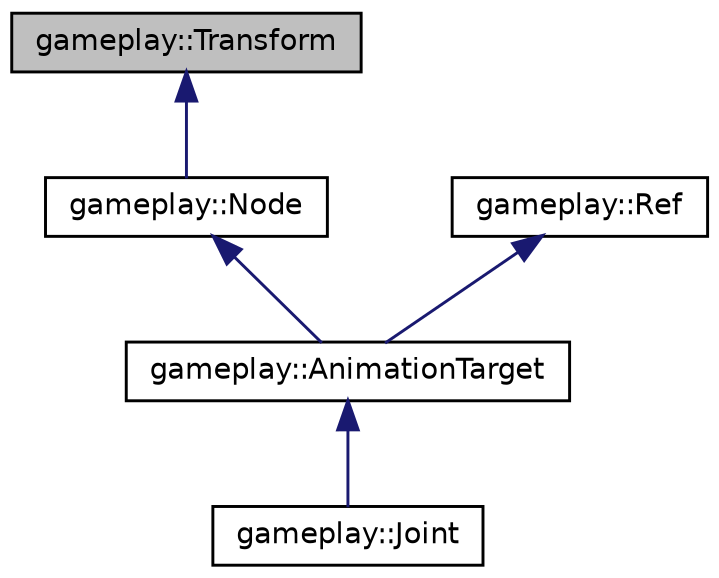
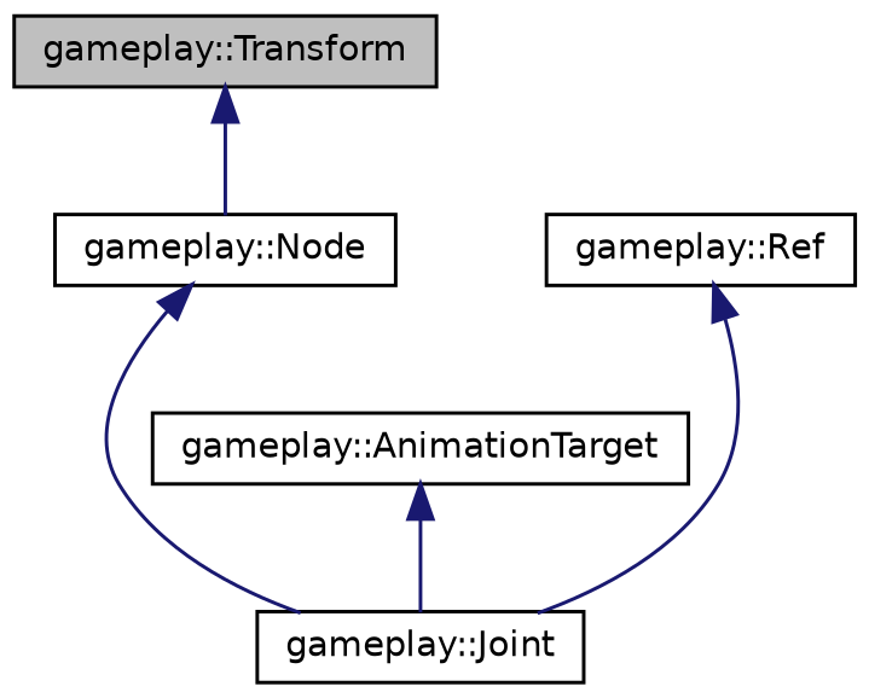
  digraph {
    node [color=black fillcolor=white fontname=Helvetica fontsize=10 shape=record style=filled]
    edge [color=midnightblue dir=back fontname=Helvetica fontsize=10 labelfontname=Helvetica labelfontsize=10 style=solid]
    n1 [fillcolor=grey75 fontcolor=black height=0.2 label="gameplay::Transform" width=0.4]
    n2 [height=0.2 label="gameplay::Node" width=0.4]
    n3 [height=0.2 label="gameplay::Joint" width=0.4]
    n4 [height=0.2 label="gameplay::AnimationTarget" width=0.4]
    n5 [height=0.2 label="gameplay::Ref" width=0.4]
    n1 -> n2
-   n2 -> n4
+   n2 -> n3
    n4 -> n3
-   n5 -> n4
+   n5 -> n3
  }
